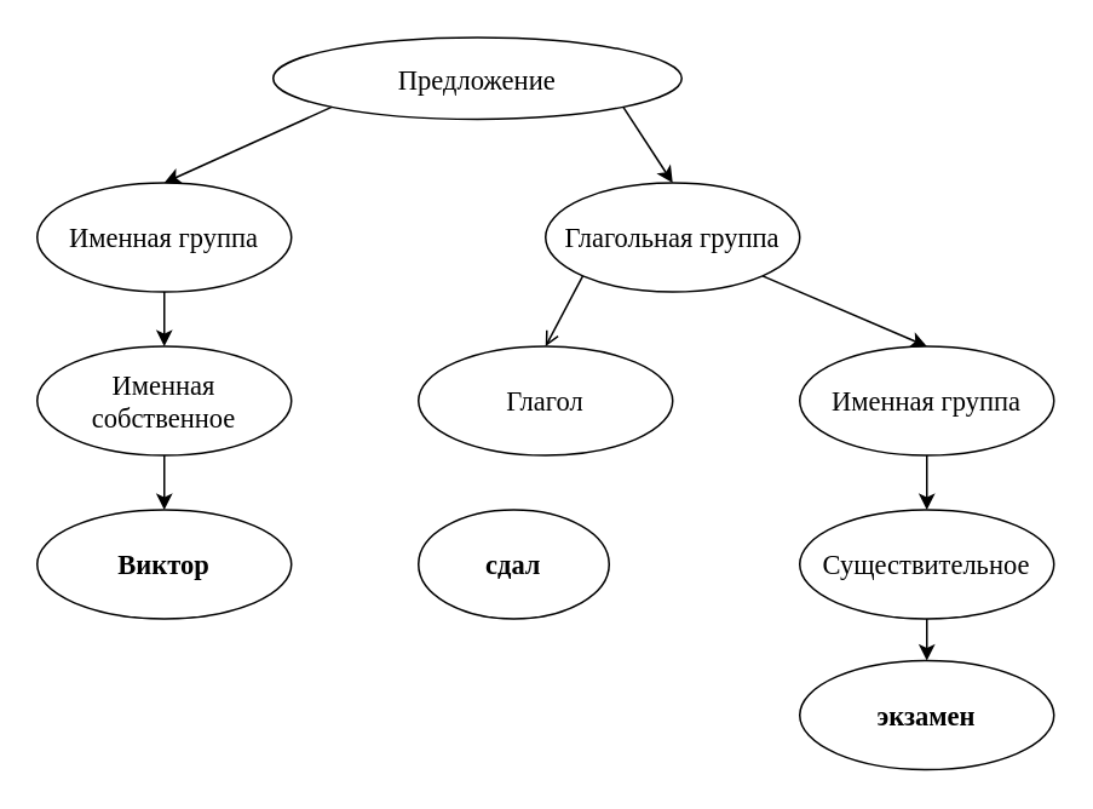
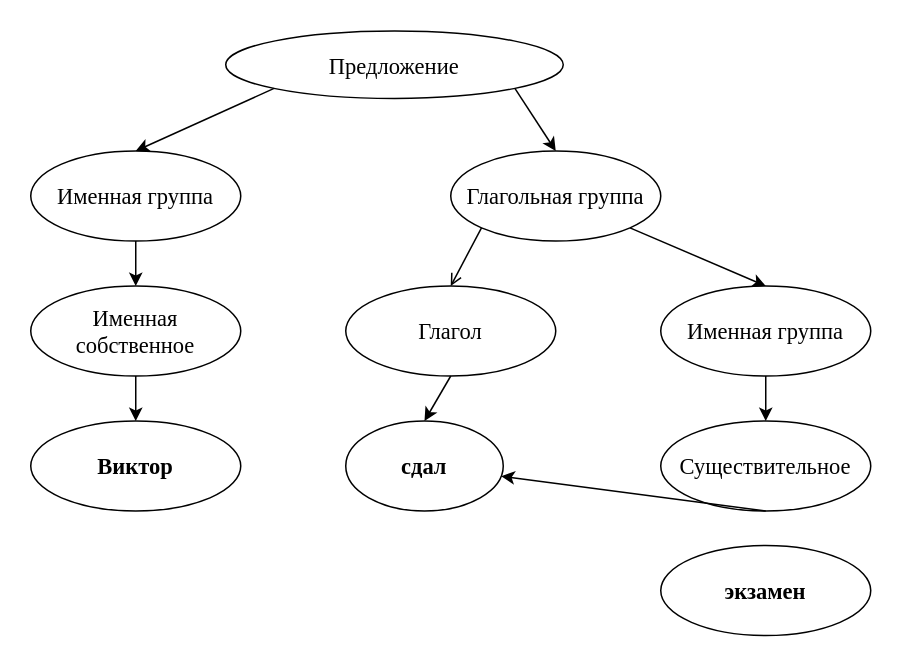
  <mxCell id="0" />
  <mxCell id="1" parent="0" />
  <mxCell id="2" value="Предложение" style="ellipse;whiteSpace=wrap;html=1;fontSize=15;fontFamily=Times New Roman;" vertex="1" parent="1"><mxGeometry x="150" y="20" width="225" height="45" as="geometry" /></mxCell>
  <mxCell id="3" value="Именная группа" style="ellipse;whiteSpace=wrap;html=1;fontSize=15;fontFamily=Times New Roman;" vertex="1" parent="1"><mxGeometry x="20" y="100" width="140" height="60" as="geometry" /></mxCell>
  <mxCell id="4" value="Глагольная группа" style="ellipse;whiteSpace=wrap;html=1;fontSize=15;fontFamily=Times New Roman;" vertex="1" parent="1"><mxGeometry x="300" y="100" width="140" height="60" as="geometry" /></mxCell>
  <mxCell id="5" value="Именная собственное" style="ellipse;whiteSpace=wrap;html=1;fontSize=15;fontFamily=Times New Roman;" vertex="1" parent="1"><mxGeometry x="20" y="190" width="140" height="60" as="geometry" /></mxCell>
  <mxCell id="6" value="Глагол" style="ellipse;whiteSpace=wrap;html=1;fontSize=15;fontFamily=Times New Roman;" vertex="1" parent="1"><mxGeometry x="230" y="190" width="140" height="60" as="geometry" /></mxCell>
  <mxCell id="7" value="Именная группа" style="ellipse;whiteSpace=wrap;html=1;fontSize=15;fontFamily=Times New Roman;" vertex="1" parent="1"><mxGeometry x="440" y="190" width="140" height="60" as="geometry" /></mxCell>
  <mxCell id="8" value="Существительное" style="ellipse;whiteSpace=wrap;html=1;fontSize=15;fontFamily=Times New Roman;" vertex="1" parent="1"><mxGeometry x="440" y="280" width="140" height="60" as="geometry" /></mxCell>
  <mxCell id="9" value="Виктор" style="ellipse;whiteSpace=wrap;html=1;fontSize=15;fontFamily=Times New Roman;fontStyle=1" vertex="1" parent="1"><mxGeometry x="20" y="280" width="140" height="60" as="geometry" /></mxCell>
  <mxCell id="10" value="сдал" style="ellipse;whiteSpace=wrap;html=1;fontSize=15;fontFamily=Times New Roman;fontStyle=1" vertex="1" parent="1"><mxGeometry x="230" y="280" width="105" height="60" as="geometry" /></mxCell>
  <mxCell id="11" value="экзамен" style="ellipse;whiteSpace=wrap;html=1;fontSize=15;fontFamily=Times New Roman;fontStyle=1" vertex="1" parent="1"><mxGeometry x="440" y="363" width="140" height="60" as="geometry" /></mxCell>
  <mxCell id="12" value="" style="endArrow=classic;html=1;rounded=0;exitX=0;exitY=1;exitDx=0;exitDy=0;entryX=0.5;entryY=0;entryDx=0;entryDy=0;" edge="1" parent="1" source="2" target="3"><mxGeometry width="50" height="50" relative="1" as="geometry"><mxPoint x="360" y="280" as="sourcePoint" /><mxPoint x="410" y="230" as="targetPoint" /></mxGeometry></mxCell>
  <mxCell id="13" value="" style="endArrow=classic;html=1;rounded=0;exitX=1;exitY=1;exitDx=0;exitDy=0;entryX=0.5;entryY=0;entryDx=0;entryDy=0;" edge="1" parent="1" source="2" target="4"><mxGeometry width="50" height="50" relative="1" as="geometry"><mxPoint x="360" y="280" as="sourcePoint" /><mxPoint x="410" y="230" as="targetPoint" /></mxGeometry></mxCell>
  <mxCell id="14" value="" style="endArrow=classic;html=1;rounded=0;exitX=0.5;exitY=1;exitDx=0;exitDy=0;" edge="1" parent="1" source="3" target="5"><mxGeometry width="50" height="50" relative="1" as="geometry"><mxPoint x="360" y="280" as="sourcePoint" /><mxPoint x="410" y="230" as="targetPoint" /></mxGeometry></mxCell>
  <mxCell id="15" value="" style="endArrow=classic;html=1;rounded=0;exitX=0.5;exitY=1;exitDx=0;exitDy=0;entryX=0.5;entryY=0;entryDx=0;entryDy=0;" edge="1" parent="1" source="5" target="9"><mxGeometry width="50" height="50" relative="1" as="geometry"><mxPoint x="360" y="280" as="sourcePoint" /><mxPoint x="410" y="230" as="targetPoint" /></mxGeometry></mxCell>
  <mxCell id="16" value="" style="endArrow=open;html=1;rounded=0;exitX=0;exitY=1;exitDx=0;exitDy=0;entryX=0.5;entryY=0;entryDx=0;entryDy=0;" edge="1" parent="1" source="4" target="6"><mxGeometry width="50" height="50" relative="1" as="geometry"><mxPoint x="360" y="280" as="sourcePoint" /><mxPoint x="410" y="230" as="targetPoint" /></mxGeometry></mxCell>
  <mxCell id="17" value="" style="endArrow=classic;html=1;rounded=0;exitX=1;exitY=1;exitDx=0;exitDy=0;entryX=0.5;entryY=0;entryDx=0;entryDy=0;" edge="1" parent="1" source="4" target="7"><mxGeometry width="50" height="50" relative="1" as="geometry"><mxPoint x="360" y="280" as="sourcePoint" /><mxPoint x="410" y="230" as="targetPoint" /></mxGeometry></mxCell>
+ <mxCell id="18" value="" style="endArrow=classic;html=1;rounded=0;exitX=0.5;exitY=1;exitDx=0;exitDy=0;entryX=0.5;entryY=0;entryDx=0;entryDy=0;" edge="1" parent="1" source="6" target="10"><mxGeometry width="50" height="50" relative="1" as="geometry"><mxPoint x="360" y="280" as="sourcePoint" /><mxPoint x="410" y="230" as="targetPoint" /></mxGeometry></mxCell>
  <mxCell id="19" value="" style="endArrow=classic;html=1;rounded=0;exitX=0.5;exitY=1;exitDx=0;exitDy=0;entryX=0.5;entryY=0;entryDx=0;entryDy=0;" edge="1" parent="1" source="7" target="8"><mxGeometry width="50" height="50" relative="1" as="geometry"><mxPoint x="360" y="280" as="sourcePoint" /><mxPoint x="410" y="230" as="targetPoint" /></mxGeometry></mxCell>
- <mxCell id="20" value="" style="endArrow=classic;html=1;rounded=0;exitX=0.5;exitY=1;exitDx=0;exitDy=0;entryX=0.5;entryY=0;entryDx=0;entryDy=0;" edge="1" parent="1" source="8" target="11"><mxGeometry width="50" height="50" relative="1" as="geometry"><mxPoint x="360" y="280" as="sourcePoint" /><mxPoint x="410" y="230" as="targetPoint" /></mxGeometry></mxCell>
+ <mxCell id="20" value="" style="endArrow=classic;html=1;rounded=0;exitX=0.5;exitY=1;exitDx=0;exitDy=0;" edge="1" parent="1" source="8" target="10"><mxGeometry width="50" height="50" relative="1" as="geometry"><mxPoint x="360" y="280" as="sourcePoint" /><mxPoint x="410" y="230" as="targetPoint" /></mxGeometry></mxCell>
